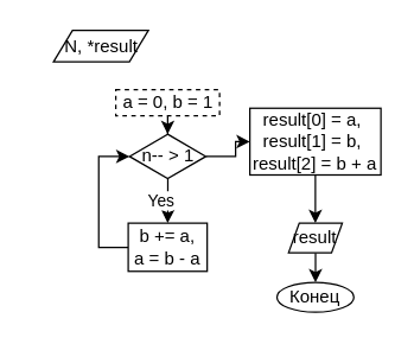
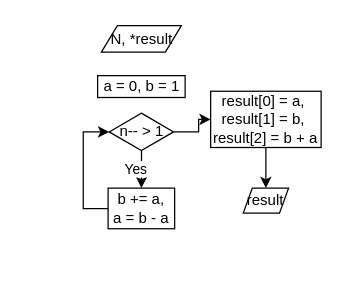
  <mxCell id="0" />
  <mxCell id="1" parent="0" />
- <mxCell id="2" style="edgeStyle=orthogonalEdgeStyle;rounded=0;orthogonalLoop=1;jettySize=auto;html=1;entryX=0.5;entryY=0;entryDx=0;entryDy=0;" edge="1" parent="1" source="3" target="6"><mxGeometry relative="1" as="geometry" /></mxCell>
- <mxCell id="3" value="a = 0, b = 1" style="rounded=0;whiteSpace=wrap;html=1;fontFamily=Helvetica;fontSize=12;fontColor=#000000;align=center;strokeColor=#000000;fillColor=#ffffff;dashed=1;" vertex="1" parent="1"><mxGeometry x="77.5" y="60" width="70" height="17.5" as="geometry" /></mxCell>
+ <mxCell id="3" value="a = 0, b = 1" style="rounded=0;whiteSpace=wrap;html=1;fontFamily=Helvetica;fontSize=12;fontColor=#000000;align=center;strokeColor=#000000;fillColor=#ffffff;" vertex="1" parent="1"><mxGeometry x="77.5" y="60" width="70" height="17.5" as="geometry" /></mxCell>
  <mxCell id="4" value="Yes" style="edgeStyle=orthogonalEdgeStyle;rounded=0;orthogonalLoop=1;jettySize=auto;html=1;entryX=0.5;entryY=0;entryDx=0;entryDy=0;" edge="1" parent="1" source="6" target="8"><mxGeometry x="0.335" y="-10" relative="1" as="geometry"><mxPoint x="6" y="-5" as="offset" /></mxGeometry></mxCell>
  <mxCell id="5" style="edgeStyle=orthogonalEdgeStyle;rounded=0;orthogonalLoop=1;jettySize=auto;html=1;entryX=0;entryY=0.5;entryDx=0;entryDy=0;" edge="1" parent="1" source="6" target="13"><mxGeometry relative="1" as="geometry" /></mxCell>
  <mxCell id="6" value="n-- &amp;gt; 1" style="rhombus;whiteSpace=wrap;html=1;" vertex="1" parent="1"><mxGeometry x="86.75" y="90" width="51.5" height="30" as="geometry" /></mxCell>
  <mxCell id="7" style="edgeStyle=orthogonalEdgeStyle;rounded=0;orthogonalLoop=1;jettySize=auto;html=1;entryX=0;entryY=0.5;entryDx=0;entryDy=0;" edge="1" parent="1" source="8" target="6"><mxGeometry relative="1" as="geometry"><Array as="points"><mxPoint x="66" y="166" /><mxPoint x="66" y="105" /></Array></mxGeometry></mxCell>
  <mxCell id="8" value="&lt;div&gt;b += a,&lt;/div&gt;&lt;div&gt;a = b - a&lt;/div&gt;" style="rounded=0;whiteSpace=wrap;html=1;fontFamily=Helvetica;fontSize=12;fontColor=#000000;align=center;strokeColor=#000000;fillColor=#ffffff;" vertex="1" parent="1"><mxGeometry x="85.88" y="150" width="53.25" height="32.5" as="geometry" /></mxCell>
- <mxCell id="9" style="edgeStyle=orthogonalEdgeStyle;rounded=0;orthogonalLoop=1;jettySize=auto;html=1;entryX=0.5;entryY=0;entryDx=0;entryDy=0;" edge="1" parent="1" source="10" target="11"><mxGeometry relative="1" as="geometry" /></mxCell>
  <mxCell id="10" value="result" style="shape=parallelogram;perimeter=parallelogramPerimeter;whiteSpace=wrap;html=1;fontFamily=Helvetica;fontSize=12;fontColor=#000000;align=center;strokeColor=#000000;fillColor=#ffffff;" vertex="1" parent="1"><mxGeometry x="193.99" y="150" width="36.25" height="20" as="geometry" /></mxCell>
- <mxCell id="11" value="Конец" style="ellipse;whiteSpace=wrap;html=1;" vertex="1" parent="1"><mxGeometry x="186.18" y="190" width="51.87" height="20" as="geometry" /></mxCell>
  <mxCell id="12" style="edgeStyle=orthogonalEdgeStyle;rounded=0;orthogonalLoop=1;jettySize=auto;html=1;entryX=0.5;entryY=0;entryDx=0;entryDy=0;" edge="1" parent="1" source="13" target="10"><mxGeometry relative="1" as="geometry" /></mxCell>
  <mxCell id="13" value="&lt;div&gt;result[0] = a,&amp;nbsp;&lt;br&gt;&lt;span&gt;result[1] = b,&amp;nbsp;&lt;/span&gt;&lt;/div&gt;&lt;div&gt;&lt;span&gt;result[2] = b + a&lt;/span&gt;&lt;/div&gt;" style="rounded=0;whiteSpace=wrap;html=1;fontFamily=Helvetica;fontSize=12;fontColor=#000000;align=center;strokeColor=#000000;fillColor=#ffffff;" vertex="1" parent="1"><mxGeometry x="167.92" y="72.5" width="88.38" height="45" as="geometry" /></mxCell>
- <mxCell id="14" value="N, *result" style="shape=parallelogram;perimeter=parallelogramPerimeter;whiteSpace=wrap;html=1;fontFamily=Helvetica;fontSize=12;fontColor=#000000;align=center;strokeColor=#000000;fillColor=#ffffff;" vertex="1" parent="1"><mxGeometry x="35.5" y="20" width="64" height="21.25" as="geometry" /></mxCell>
+ <mxCell id="14" value="N, *result" style="shape=parallelogram;perimeter=parallelogramPerimeter;whiteSpace=wrap;html=1;fontFamily=Helvetica;fontSize=12;fontColor=#000000;align=center;strokeColor=#000000;fillColor=#ffffff;" vertex="1" parent="1"><mxGeometry x="80.5" y="20" width="64" height="21.25" as="geometry" /></mxCell>
  <mxCell id="15" style="edgeStyle=orthogonalEdgeStyle;rounded=0;orthogonalLoop=1;jettySize=auto;html=1;exitX=0.5;exitY=1;exitDx=0;exitDy=0;" edge="1" parent="1"><mxGeometry relative="1" as="geometry"><mxPoint x="20.875" y="92.5" as="sourcePoint" /><mxPoint x="20.875" y="92.5" as="targetPoint" /></mxGeometry></mxCell>
